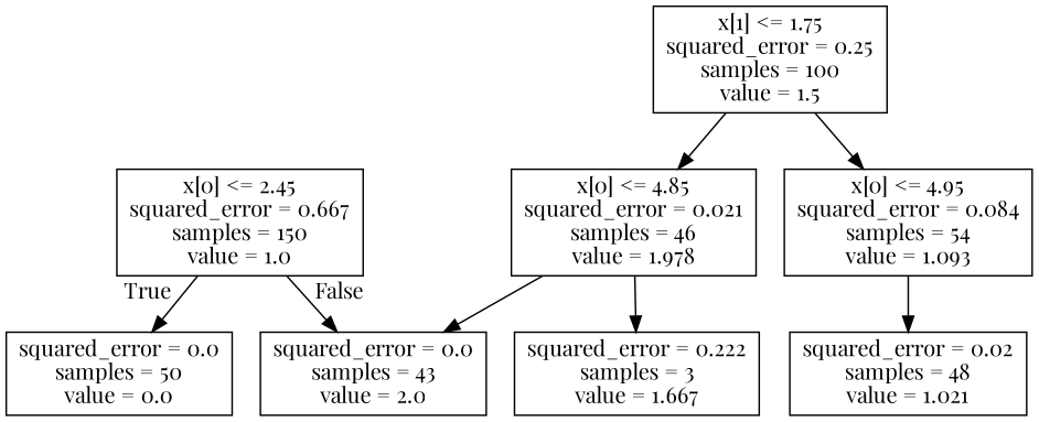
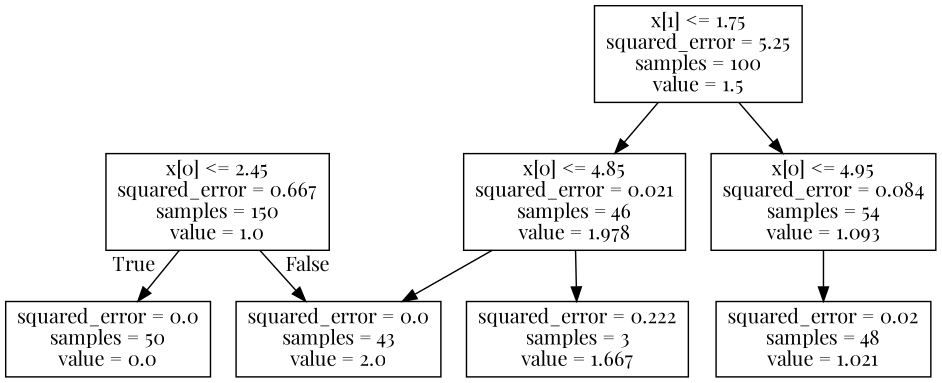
  digraph {
    fontname="Playfair Display"
    node [fontname="Playfair Display" shape=box]
    edge [fontname="Playfair Display"]
    n1 [label="x[0] <= 2.45\nsquared_error = 0.667\nsamples = 150\nvalue = 1.0"]
    n2 [label="squared_error = 0.0\nsamples = 50\nvalue = 0.0"]
    n3 [label="squared_error = 0.0\nsamples = 43\nvalue = 2.0"]
-   n4 [label="x[1] <= 1.75\nsquared_error = 0.25\nsamples = 100\nvalue = 1.5"]
+   n4 [label="x[1] <= 1.75\nsquared_error = 5.25\nsamples = 100\nvalue = 1.5"]
    n5 [label="x[0] <= 4.95\nsquared_error = 0.084\nsamples = 54\nvalue = 1.093"]
    n6 [label="x[0] <= 4.85\nsquared_error = 0.021\nsamples = 46\nvalue = 1.978"]
    n7 [label="squared_error = 0.02\nsamples = 48\nvalue = 1.021"]
    n8 [label="squared_error = 0.222\nsamples = 3\nvalue = 1.667"]
    n1 -> n2 [headlabel=True labelangle=45 labeldistance=2.5]
    n1 -> n3 [headlabel=False labelangle=-45 labeldistance=2.5]
    n4 -> n5
    n4 -> n6
    n5 -> n7
    n6 -> n3
    n6 -> n8
  }
